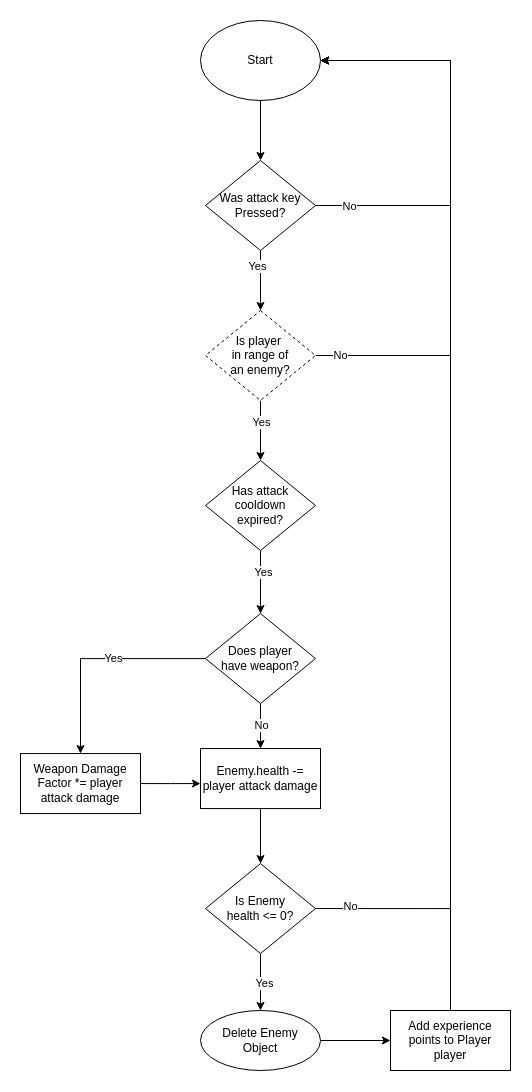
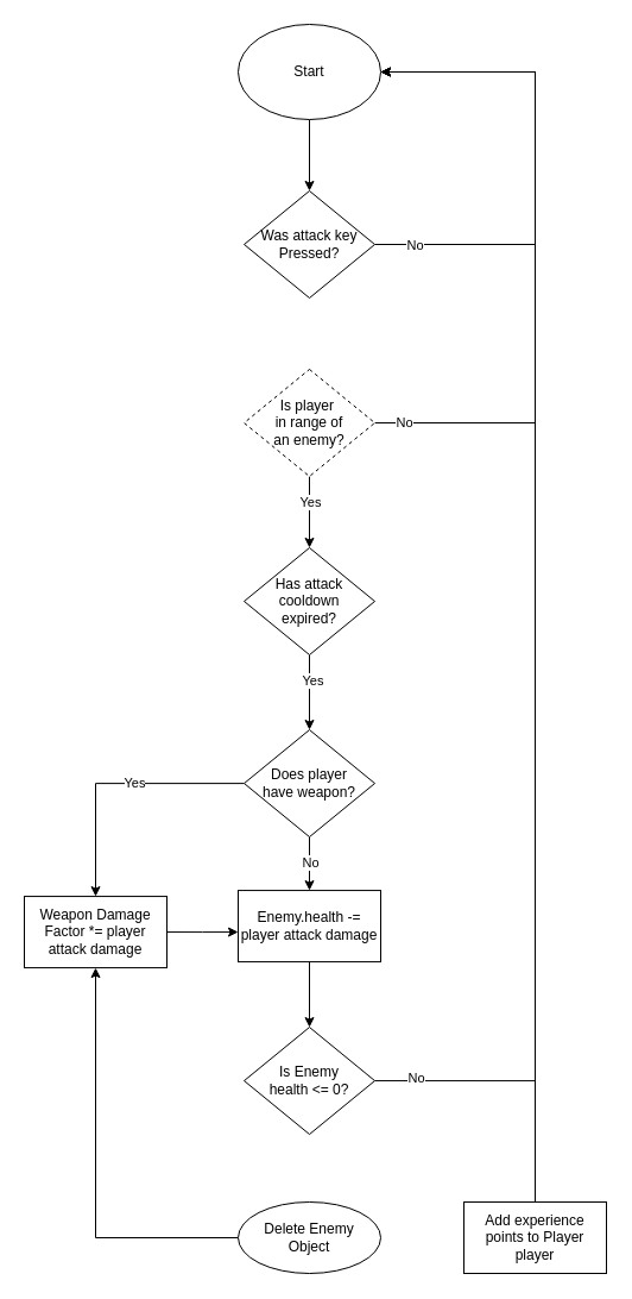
  <mxCell id="0" />
  <mxCell id="1" parent="0" />
  <mxCell id="2" value="" style="edgeStyle=orthogonalEdgeStyle;rounded=0;orthogonalLoop=1;jettySize=auto;html=1;" parent="1" source="3" target="8" edge="1"><mxGeometry relative="1" as="geometry" /></mxCell>
  <mxCell id="3" value="Start" style="ellipse;whiteSpace=wrap;html=1;" parent="1" vertex="1"><mxGeometry x="200" y="20" width="120" height="80" as="geometry" /></mxCell>
  <mxCell id="4" style="edgeStyle=orthogonalEdgeStyle;rounded=0;orthogonalLoop=1;jettySize=auto;html=1;exitX=1;exitY=0.5;exitDx=0;exitDy=0;entryX=1;entryY=0.5;entryDx=0;entryDy=0;" parent="1" source="8" target="3" edge="1"><mxGeometry relative="1" as="geometry"><mxPoint x="260" y="120" as="targetPoint" /><Array as="points"><mxPoint x="450" y="205" /><mxPoint x="450" y="60" /></Array></mxGeometry></mxCell>
  <mxCell id="5" value="No" style="edgeLabel;html=1;align=center;verticalAlign=middle;resizable=0;points=[];" parent="4" vertex="1" connectable="0"><mxGeometry x="-0.54" y="5" relative="1" as="geometry"><mxPoint x="-61" y="5" as="offset" /></mxGeometry></mxCell>
- <mxCell id="6" style="edgeStyle=orthogonalEdgeStyle;rounded=0;orthogonalLoop=1;jettySize=auto;html=1;exitX=0.5;exitY=1;exitDx=0;exitDy=0;entryX=0.5;entryY=0;entryDx=0;entryDy=0;" parent="1" source="8" target="13" edge="1"><mxGeometry relative="1" as="geometry" /></mxCell>
- <mxCell id="7" value="Yes" style="edgeLabel;html=1;align=center;verticalAlign=middle;resizable=0;points=[];" parent="6" vertex="1" connectable="0"><mxGeometry x="-0.502" y="-4" relative="1" as="geometry"><mxPoint as="offset" /></mxGeometry></mxCell>
  <mxCell id="8" value="Was attack key Pressed?" style="rhombus;whiteSpace=wrap;html=1;" parent="1" vertex="1"><mxGeometry x="205" y="160" width="110" height="90" as="geometry" /></mxCell>
  <mxCell id="9" style="edgeStyle=orthogonalEdgeStyle;rounded=0;orthogonalLoop=1;jettySize=auto;html=1;exitX=1;exitY=0.5;exitDx=0;exitDy=0;" parent="1" source="13" edge="1"><mxGeometry relative="1" as="geometry"><mxPoint x="320" y="60" as="targetPoint" /><Array as="points"><mxPoint x="450" y="355" /><mxPoint x="450" y="60" /></Array></mxGeometry></mxCell>
  <mxCell id="10" value="No" style="edgeLabel;html=1;align=center;verticalAlign=middle;resizable=0;points=[];" parent="9" vertex="1" connectable="0"><mxGeometry x="-0.916" y="1" relative="1" as="geometry"><mxPoint as="offset" /></mxGeometry></mxCell>
  <mxCell id="11" style="edgeStyle=orthogonalEdgeStyle;rounded=0;orthogonalLoop=1;jettySize=auto;html=1;exitX=0.5;exitY=1;exitDx=0;exitDy=0;entryX=0.5;entryY=0;entryDx=0;entryDy=0;" parent="1" source="13" target="33" edge="1"><mxGeometry relative="1" as="geometry" /></mxCell>
  <mxCell id="12" value="Yes" style="edgeLabel;html=1;align=center;verticalAlign=middle;resizable=0;points=[];" parent="11" vertex="1" connectable="0"><mxGeometry x="-0.286" relative="1" as="geometry"><mxPoint as="offset" /></mxGeometry></mxCell>
  <mxCell id="13" value="Is player&amp;nbsp;&lt;br&gt;in range of &lt;br&gt;an enemy?" style="rhombus;whiteSpace=wrap;html=1;dashed=1;" parent="1" vertex="1"><mxGeometry x="205" y="310" width="110" height="90" as="geometry" /></mxCell>
  <mxCell id="14" value="" style="edgeStyle=orthogonalEdgeStyle;rounded=0;orthogonalLoop=1;jettySize=auto;html=1;" parent="1" source="18" target="20" edge="1"><mxGeometry relative="1" as="geometry" /></mxCell>
  <mxCell id="15" value="No" style="edgeLabel;html=1;align=center;verticalAlign=middle;resizable=0;points=[];" parent="14" vertex="1" connectable="0"><mxGeometry x="-0.124" relative="1" as="geometry"><mxPoint y="1" as="offset" /></mxGeometry></mxCell>
  <mxCell id="16" value="" style="edgeStyle=orthogonalEdgeStyle;rounded=0;orthogonalLoop=1;jettySize=auto;html=1;" parent="1" source="18" target="27" edge="1"><mxGeometry relative="1" as="geometry" /></mxCell>
  <mxCell id="17" value="Yes" style="edgeLabel;html=1;align=center;verticalAlign=middle;resizable=0;points=[];" parent="16" vertex="1" connectable="0"><mxGeometry x="-0.158" y="-1" relative="1" as="geometry"><mxPoint as="offset" /></mxGeometry></mxCell>
  <mxCell id="18" value="Does player&lt;br&gt;have weapon?" style="rhombus;whiteSpace=wrap;html=1;" parent="1" vertex="1"><mxGeometry x="205" y="613.06" width="110" height="90" as="geometry" /></mxCell>
  <mxCell id="19" value="" style="edgeStyle=orthogonalEdgeStyle;rounded=0;orthogonalLoop=1;jettySize=auto;html=1;entryX=0.5;entryY=0;entryDx=0;entryDy=0;" parent="1" source="20" target="25" edge="1"><mxGeometry relative="1" as="geometry"><mxPoint x="450" y="793.06" as="targetPoint" /></mxGeometry></mxCell>
  <mxCell id="20" value="Enemy.health -= player attack damage" style="whiteSpace=wrap;html=1;" parent="1" vertex="1"><mxGeometry x="200" y="748.06" width="120" height="60" as="geometry" /></mxCell>
- <mxCell id="21" value="" style="edgeStyle=orthogonalEdgeStyle;rounded=0;orthogonalLoop=1;jettySize=auto;html=1;entryX=0.5;entryY=0;entryDx=0;entryDy=0;" parent="1" source="25" target="30" edge="1"><mxGeometry relative="1" as="geometry"><mxPoint x="395" y="948.06" as="targetPoint" /><Array as="points"><mxPoint x="260" y="1000" /></Array></mxGeometry></mxCell>
- <mxCell id="22" value="Yes" style="edgeLabel;html=1;align=center;verticalAlign=middle;resizable=0;points=[];" parent="21" vertex="1" connectable="0"><mxGeometry x="-0.087" y="3" relative="1" as="geometry"><mxPoint y="3" as="offset" /></mxGeometry></mxCell>
  <mxCell id="23" style="edgeStyle=orthogonalEdgeStyle;rounded=0;orthogonalLoop=1;jettySize=auto;html=1;exitX=1;exitY=0.5;exitDx=0;exitDy=0;entryX=1;entryY=0.5;entryDx=0;entryDy=0;" parent="1" source="25" target="3" edge="1"><mxGeometry relative="1" as="geometry"><mxPoint x="450" y="70" as="targetPoint" /><Array as="points"><mxPoint x="450" y="908" /><mxPoint x="450" y="60" /></Array></mxGeometry></mxCell>
  <mxCell id="24" value="No" style="edgeLabel;html=1;align=center;verticalAlign=middle;resizable=0;points=[];" parent="23" vertex="1" connectable="0"><mxGeometry x="-0.939" y="3" relative="1" as="geometry"><mxPoint as="offset" /></mxGeometry></mxCell>
  <mxCell id="25" value="Is Enemy &lt;br&gt;health&amp;nbsp;&amp;lt;= 0?" style="rhombus;whiteSpace=wrap;html=1;" parent="1" vertex="1"><mxGeometry x="205" y="863.06" width="110" height="90" as="geometry" /></mxCell>
  <mxCell id="26" style="edgeStyle=orthogonalEdgeStyle;rounded=0;orthogonalLoop=1;jettySize=auto;html=1;exitX=1;exitY=0.5;exitDx=0;exitDy=0;" parent="1" source="27" edge="1"><mxGeometry relative="1" as="geometry"><mxPoint x="200" y="783.06" as="targetPoint" /></mxGeometry></mxCell>
  <mxCell id="27" value="Weapon Damage Factor *= player attack damage" style="whiteSpace=wrap;html=1;" parent="1" vertex="1"><mxGeometry x="20" y="753.06" width="120" height="60" as="geometry" /></mxCell>
  <mxCell id="28" style="edgeStyle=orthogonalEdgeStyle;rounded=0;orthogonalLoop=1;jettySize=auto;html=1;entryX=1;entryY=0.5;entryDx=0;entryDy=0;exitX=0.5;exitY=0;exitDx=0;exitDy=0;" parent="1" source="34" target="3" edge="1"><mxGeometry relative="1" as="geometry"><mxPoint x="260" y="120" as="targetPoint" /><mxPoint x="430" y="830" as="sourcePoint" /><Array as="points"><mxPoint x="450" y="60" /></Array></mxGeometry></mxCell>
- <mxCell id="29" value="" style="edgeStyle=orthogonalEdgeStyle;rounded=0;orthogonalLoop=1;jettySize=auto;html=1;" parent="1" source="30" target="34" edge="1"><mxGeometry relative="1" as="geometry" /></mxCell>
+ <mxCell id="29" value="" style="edgeStyle=orthogonalEdgeStyle;rounded=0;orthogonalLoop=1;jettySize=auto;html=1;" parent="1" source="30" target="27" edge="1"><mxGeometry relative="1" as="geometry" /></mxCell>
  <mxCell id="30" value="Delete Enemy &lt;br&gt;Object" style="ellipse;whiteSpace=wrap;html=1;" parent="1" vertex="1"><mxGeometry x="200" y="1010" width="120" height="60" as="geometry" /></mxCell>
  <mxCell id="31" style="edgeStyle=orthogonalEdgeStyle;rounded=0;orthogonalLoop=1;jettySize=auto;html=1;exitX=0.5;exitY=1;exitDx=0;exitDy=0;entryX=0.5;entryY=0;entryDx=0;entryDy=0;" parent="1" source="33" target="18" edge="1"><mxGeometry relative="1" as="geometry" /></mxCell>
  <mxCell id="32" value="Yes" style="edgeLabel;html=1;align=center;verticalAlign=middle;resizable=0;points=[];" parent="31" vertex="1" connectable="0"><mxGeometry x="-0.34" y="2" relative="1" as="geometry"><mxPoint as="offset" /></mxGeometry></mxCell>
  <mxCell id="33" value="Has attack cooldown &lt;br&gt;expired?" style="rhombus;whiteSpace=wrap;html=1;" parent="1" vertex="1"><mxGeometry x="205" y="460" width="110" height="90" as="geometry" /></mxCell>
  <mxCell id="34" value="Add experience points to Player player" style="rounded=0;whiteSpace=wrap;html=1;" parent="1" vertex="1"><mxGeometry x="390" y="1010" width="120" height="60" as="geometry" /></mxCell>
